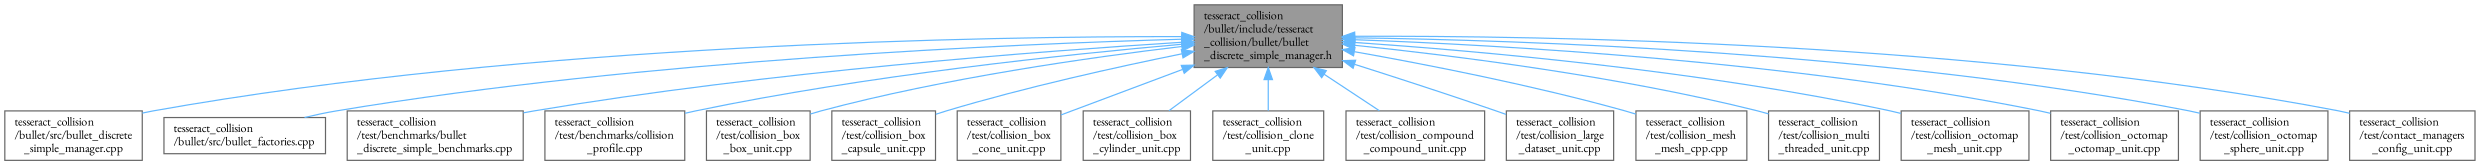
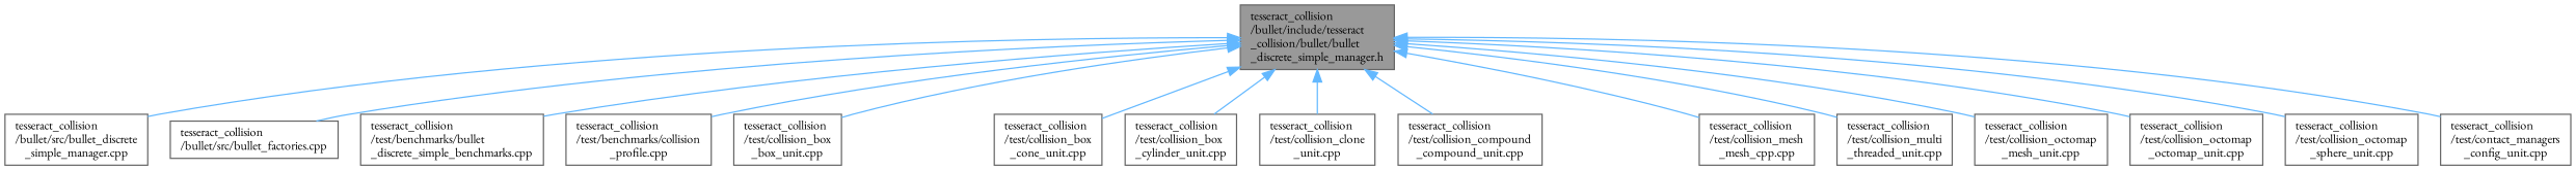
  digraph {
    fontname="EB Garamond"
    node [color=grey40 fillcolor=white fontname="EB Garamond" fontsize=10 shape=box style=filled]
    edge [color=steelblue1 dir=back fontname="EB Garamond" fontsize=10 labelfontname=Helvetica labelfontsize=10 style=solid]
    n1 [color=gray40 fillcolor=grey60 fontcolor=black height=0.2 label="tesseract_collision\l/bullet/include/tesseract\l_collision/bullet/bullet\l_discrete_simple_manager.h" width=0.4]
    n2 [height=0.2 label="tesseract_collision\l/bullet/src/bullet_discrete\l_simple_manager.cpp" width=0.4]
    n3 [height=0.2 label="tesseract_collision\l/bullet/src/bullet_factories.cpp" width=0.4]
    n4 [height=0.2 label="tesseract_collision\l/test/benchmarks/bullet\l_discrete_simple_benchmarks.cpp" width=0.4]
    n5 [height=0.2 label="tesseract_collision\l/test/benchmarks/collision\l_profile.cpp" width=0.4]
    n6 [height=0.2 label="tesseract_collision\l/test/collision_box\l_box_unit.cpp" width=0.4]
-   n7 [height=0.2 label="tesseract_collision\l/test/collision_box\l_capsule_unit.cpp" width=0.4]
    n8 [height=0.2 label="tesseract_collision\l/test/collision_box\l_cone_unit.cpp" width=0.4]
    n9 [height=0.2 label="tesseract_collision\l/test/collision_box\l_cylinder_unit.cpp" width=0.4]
    n10 [height=0.2 label="tesseract_collision\l/test/collision_clone\l_unit.cpp" width=0.4]
    n11 [height=0.2 label="tesseract_collision\l/test/collision_compound\l_compound_unit.cpp" width=0.4]
-   n12 [height=0.2 label="tesseract_collision\l/test/collision_large\l_dataset_unit.cpp" width=0.4]
    n13 [height=0.2 label="tesseract_collision\l/test/collision_mesh\l_mesh_cpp.cpp" width=0.4]
    n14 [height=0.2 label="tesseract_collision\l/test/collision_multi\l_threaded_unit.cpp" width=0.4]
    n15 [height=0.2 label="tesseract_collision\l/test/collision_octomap\l_mesh_unit.cpp" width=0.4]
    n16 [height=0.2 label="tesseract_collision\l/test/collision_octomap\l_octomap_unit.cpp" width=0.4]
    n17 [height=0.2 label="tesseract_collision\l/test/collision_octomap\l_sphere_unit.cpp" width=0.4]
    n18 [height=0.2 label="tesseract_collision\l/test/contact_managers\l_config_unit.cpp" width=0.4]
    n1 -> n2
    n1 -> n3
    n1 -> n4
    n1 -> n5
    n1 -> n6
-   n1 -> n7
    n1 -> n8
    n1 -> n9
    n1 -> n10
    n1 -> n11
-   n1 -> n12
    n1 -> n13
    n1 -> n14
    n1 -> n15
    n1 -> n16
    n1 -> n17
    n1 -> n18
  }
